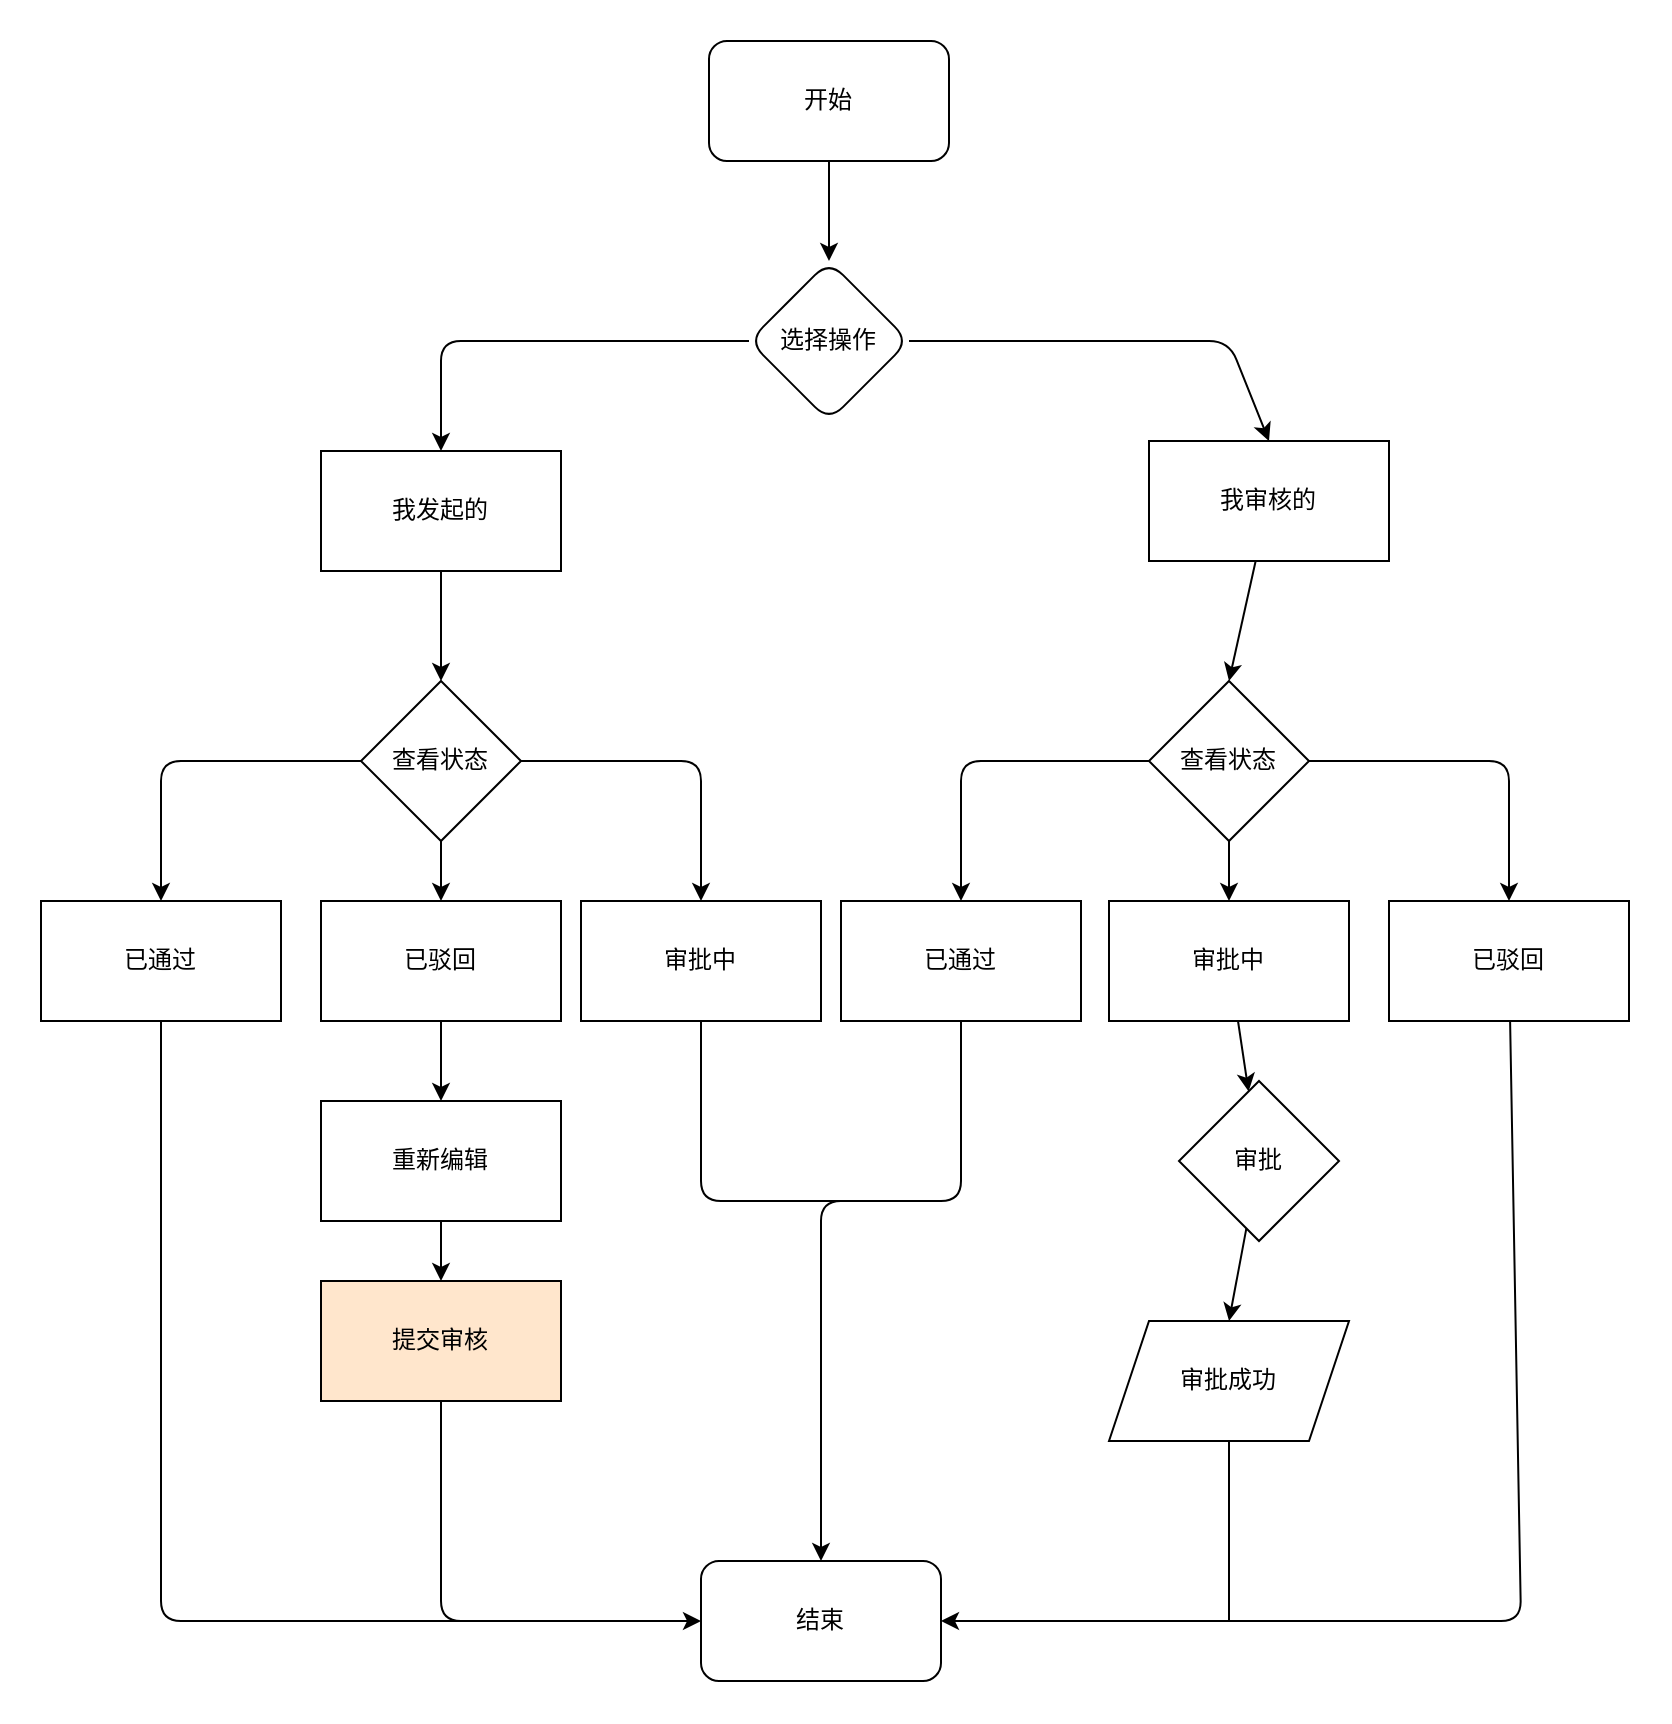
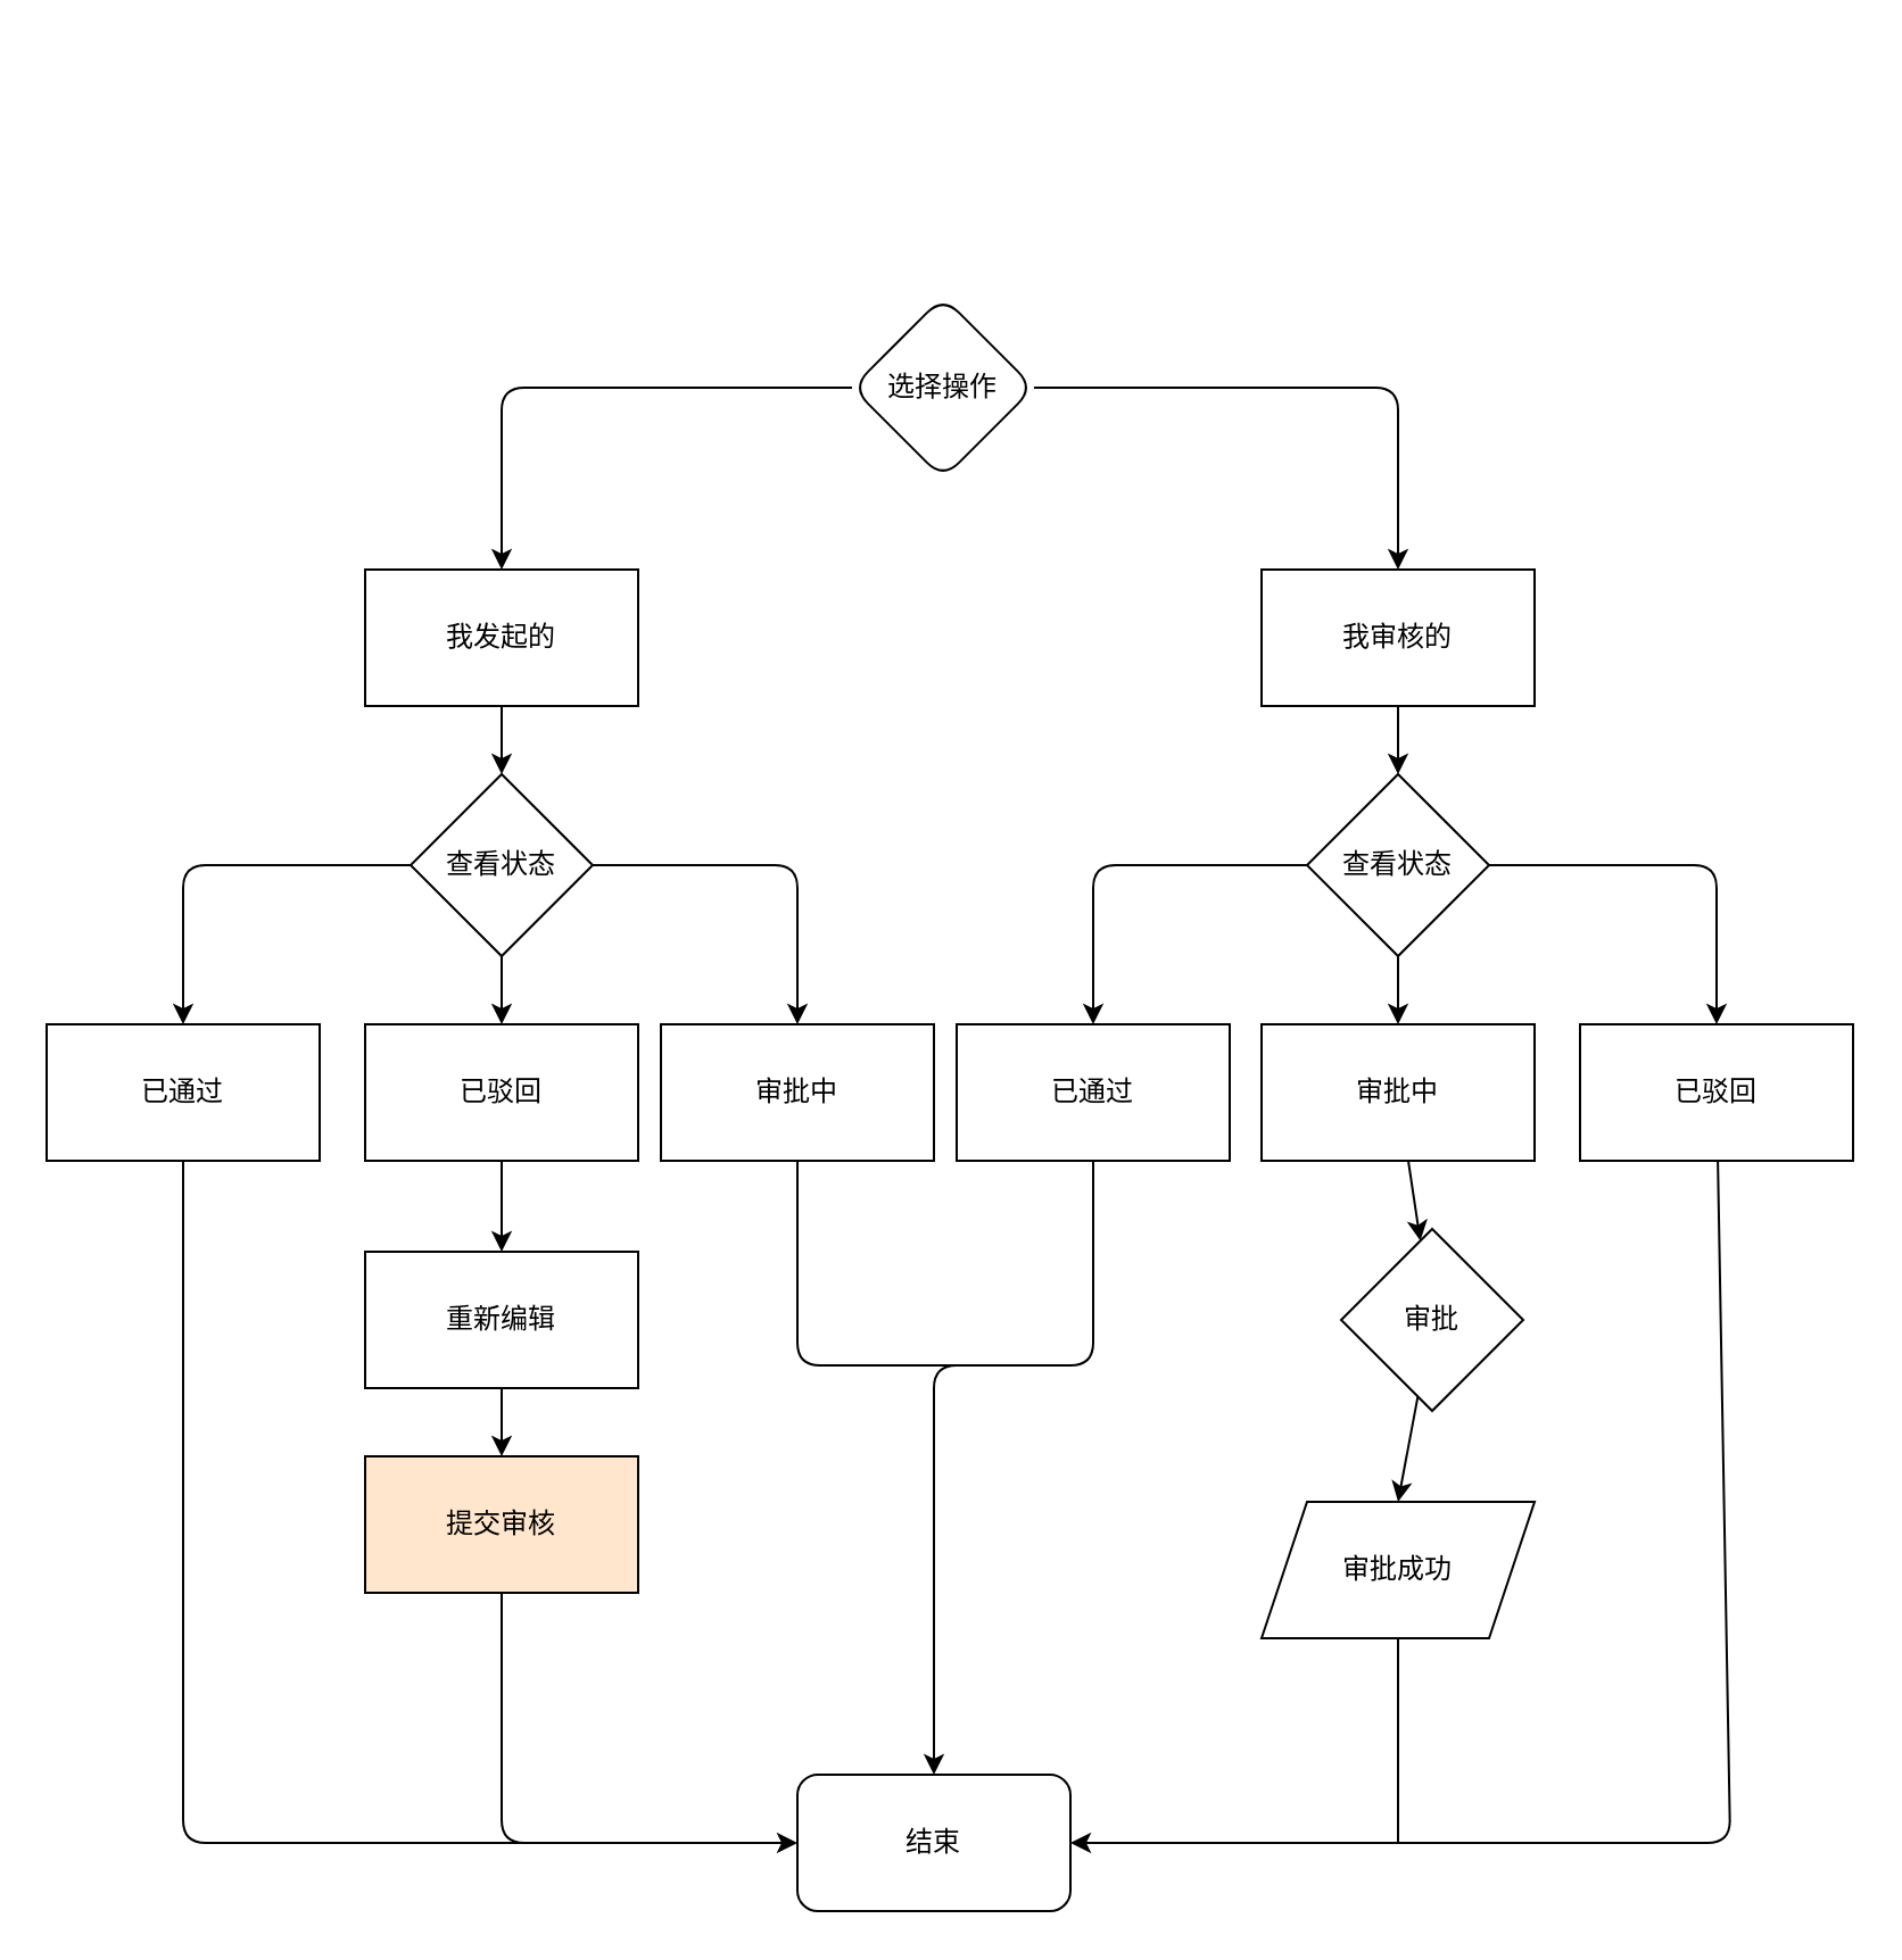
  <mxCell id="0" />
  <mxCell id="1" parent="0" />
- <mxCell id="2" value="" style="edgeStyle=none;html=1;" edge="1" parent="1" source="3" target="5"><mxGeometry relative="1" as="geometry" /></mxCell>
- <mxCell id="3" value="开始" style="rounded=1;whiteSpace=wrap;html=1;" vertex="1" parent="1"><mxGeometry x="354" y="20" width="120" height="60" as="geometry" /></mxCell>
  <mxCell id="4" style="edgeStyle=none;html=1;entryX=0.5;entryY=0;entryDx=0;entryDy=0;" edge="1" parent="1" source="5" target="7"><mxGeometry relative="1" as="geometry"><mxPoint x="260" y="250" as="targetPoint" /><Array as="points"><mxPoint x="220" y="170" /></Array></mxGeometry></mxCell>
  <mxCell id="5" value="选择操作" style="rhombus;whiteSpace=wrap;html=1;rounded=1;" vertex="1" parent="1"><mxGeometry x="374" y="130" width="80" height="80" as="geometry" /></mxCell>
  <mxCell id="6" style="edgeStyle=none;html=1;exitX=0.5;exitY=1;exitDx=0;exitDy=0;entryX=0.5;entryY=0;entryDx=0;entryDy=0;" edge="1" parent="1" source="7" target="13"><mxGeometry relative="1" as="geometry" /></mxCell>
- <mxCell id="7" value="我发起的" style="rounded=0;whiteSpace=wrap;html=1;" vertex="1" parent="1"><mxGeometry x="160" y="225" width="120" height="60" as="geometry" /></mxCell>
+ <mxCell id="7" value="我发起的" style="rounded=0;whiteSpace=wrap;html=1;" vertex="1" parent="1"><mxGeometry x="160" y="250" width="120" height="60" as="geometry" /></mxCell>
  <mxCell id="8" style="edgeStyle=none;html=1;exitX=1;exitY=0.5;exitDx=0;exitDy=0;entryX=0.5;entryY=0;entryDx=0;entryDy=0;" edge="1" parent="1" source="5" target="10"><mxGeometry relative="1" as="geometry"><mxPoint x="560" y="250" as="targetPoint" /><mxPoint x="384" y="180" as="sourcePoint" /><Array as="points"><mxPoint x="614" y="170" /></Array></mxGeometry></mxCell>
  <mxCell id="9" value="" style="edgeStyle=none;html=1;entryX=0.5;entryY=0;entryDx=0;entryDy=0;" edge="1" parent="1" source="10" target="21"><mxGeometry relative="1" as="geometry"><mxPoint x="560" y="340" as="targetPoint" /></mxGeometry></mxCell>
- <mxCell id="10" value="我审核的" style="rounded=0;whiteSpace=wrap;html=1;" vertex="1" parent="1"><mxGeometry x="574" y="220" width="120" height="60" as="geometry" /></mxCell>
+ <mxCell id="10" value="我审核的" style="rounded=0;whiteSpace=wrap;html=1;" vertex="1" parent="1"><mxGeometry x="554" y="250" width="120" height="60" as="geometry" /></mxCell>
  <mxCell id="11" style="edgeStyle=none;html=1;entryX=0.5;entryY=0;entryDx=0;entryDy=0;" edge="1" parent="1" source="13" target="18"><mxGeometry relative="1" as="geometry"><mxPoint x="90" y="450" as="targetPoint" /><Array as="points"><mxPoint x="80" y="380" /></Array></mxGeometry></mxCell>
  <mxCell id="12" value="" style="edgeStyle=none;html=1;" edge="1" parent="1" source="13" target="15"><mxGeometry relative="1" as="geometry" /></mxCell>
  <mxCell id="13" value="查看状态" style="rhombus;whiteSpace=wrap;html=1;" vertex="1" parent="1"><mxGeometry x="180" y="340" width="80" height="80" as="geometry" /></mxCell>
  <mxCell id="14" value="" style="edgeStyle=none;html=1;" edge="1" parent="1" source="15" target="30"><mxGeometry relative="1" as="geometry" /></mxCell>
  <mxCell id="15" value="已驳回" style="whiteSpace=wrap;html=1;" vertex="1" parent="1"><mxGeometry x="160" y="450" width="120" height="60" as="geometry" /></mxCell>
  <mxCell id="16" style="edgeStyle=none;html=1;exitX=1;exitY=0.5;exitDx=0;exitDy=0;" edge="1" parent="1" source="13" target="17"><mxGeometry relative="1" as="geometry"><mxPoint x="360" y="450" as="targetPoint" /><mxPoint x="190" y="390" as="sourcePoint" /><Array as="points"><mxPoint x="350" y="380" /></Array></mxGeometry></mxCell>
  <mxCell id="17" value="审批中" style="rounded=0;whiteSpace=wrap;html=1;" vertex="1" parent="1"><mxGeometry x="290" y="450" width="120" height="60" as="geometry" /></mxCell>
  <mxCell id="18" value="已通过" style="rounded=0;whiteSpace=wrap;html=1;" vertex="1" parent="1"><mxGeometry x="20" y="450" width="120" height="60" as="geometry" /></mxCell>
  <mxCell id="19" style="edgeStyle=none;html=1;entryX=0.5;entryY=0;entryDx=0;entryDy=0;" edge="1" parent="1" source="21" target="28"><mxGeometry relative="1" as="geometry"><mxPoint x="484" y="450" as="targetPoint" /><Array as="points"><mxPoint x="480" y="380" /></Array></mxGeometry></mxCell>
  <mxCell id="20" value="" style="edgeStyle=none;html=1;" edge="1" parent="1" source="21" target="23"><mxGeometry relative="1" as="geometry" /></mxCell>
  <mxCell id="21" value="查看状态" style="rhombus;whiteSpace=wrap;html=1;" vertex="1" parent="1"><mxGeometry x="574" y="340" width="80" height="80" as="geometry" /></mxCell>
  <mxCell id="22" value="" style="edgeStyle=none;html=1;" edge="1" parent="1" source="23" target="35"><mxGeometry relative="1" as="geometry" /></mxCell>
  <mxCell id="23" value="审批中" style="whiteSpace=wrap;html=1;" vertex="1" parent="1"><mxGeometry x="554" y="450" width="120" height="60" as="geometry" /></mxCell>
  <mxCell id="24" style="edgeStyle=none;html=1;exitX=1;exitY=0.5;exitDx=0;exitDy=0;" edge="1" parent="1" source="21" target="26"><mxGeometry relative="1" as="geometry"><mxPoint x="754" y="450" as="targetPoint" /><mxPoint x="584" y="390" as="sourcePoint" /><Array as="points"><mxPoint x="754" y="380" /></Array></mxGeometry></mxCell>
  <mxCell id="25" style="edgeStyle=none;html=1;entryX=1;entryY=0.5;entryDx=0;entryDy=0;" edge="1" parent="1" source="26" target="33"><mxGeometry relative="1" as="geometry"><mxPoint x="754" y="810" as="targetPoint" /><Array as="points"><mxPoint x="760" y="810" /></Array></mxGeometry></mxCell>
  <mxCell id="26" value="已驳回" style="rounded=0;whiteSpace=wrap;html=1;" vertex="1" parent="1"><mxGeometry x="694" y="450" width="120" height="60" as="geometry" /></mxCell>
  <mxCell id="27" style="edgeStyle=none;html=1;entryX=0.5;entryY=0;entryDx=0;entryDy=0;" edge="1" parent="1" source="28" target="33"><mxGeometry relative="1" as="geometry"><mxPoint x="410" y="600" as="targetPoint" /><Array as="points"><mxPoint x="480" y="600" /><mxPoint x="410" y="600" /></Array></mxGeometry></mxCell>
  <mxCell id="28" value="已通过" style="rounded=0;whiteSpace=wrap;html=1;" vertex="1" parent="1"><mxGeometry x="420" y="450" width="120" height="60" as="geometry" /></mxCell>
  <mxCell id="29" value="" style="edgeStyle=none;html=1;" edge="1" parent="1" source="30"><mxGeometry relative="1" as="geometry"><mxPoint x="220" y="640" as="targetPoint" /></mxGeometry></mxCell>
  <mxCell id="30" value="重新编辑" style="whiteSpace=wrap;html=1;" vertex="1" parent="1"><mxGeometry x="160" y="550" width="120" height="60" as="geometry" /></mxCell>
  <mxCell id="31" style="edgeStyle=none;html=1;entryX=0;entryY=0.5;entryDx=0;entryDy=0;" edge="1" parent="1" source="32" target="33"><mxGeometry relative="1" as="geometry"><mxPoint x="220" y="810" as="targetPoint" /><Array as="points"><mxPoint x="220" y="810" /></Array></mxGeometry></mxCell>
  <mxCell id="32" value="提交审核" style="rounded=0;whiteSpace=wrap;html=1;fillColor=#ffe6cc;" vertex="1" parent="1"><mxGeometry x="160" y="640" width="120" height="60" as="geometry" /></mxCell>
  <mxCell id="33" value="结束" style="rounded=1;whiteSpace=wrap;html=1;" vertex="1" parent="1"><mxGeometry x="350" y="780" width="120" height="60" as="geometry" /></mxCell>
  <mxCell id="34" value="" style="edgeStyle=none;html=1;" edge="1" parent="1" source="35"><mxGeometry relative="1" as="geometry"><mxPoint x="614" y="660" as="targetPoint" /></mxGeometry></mxCell>
  <mxCell id="35" value="审批" style="rhombus;whiteSpace=wrap;html=1;" vertex="1" parent="1"><mxGeometry x="589" y="540" width="80" height="80" as="geometry" /></mxCell>
  <mxCell id="36" value="审批成功" style="shape=parallelogram;perimeter=parallelogramPerimeter;whiteSpace=wrap;html=1;fixedSize=1;" vertex="1" parent="1"><mxGeometry x="554" y="660" width="120" height="60" as="geometry" /></mxCell>
  <mxCell id="37" value="" style="endArrow=none;html=1;entryX=0.5;entryY=1;entryDx=0;entryDy=0;" edge="1" parent="1" target="36"><mxGeometry width="50" height="50" relative="1" as="geometry"><mxPoint x="614" y="810" as="sourcePoint" /><mxPoint x="840" y="400" as="targetPoint" /></mxGeometry></mxCell>
  <mxCell id="38" value="" style="endArrow=none;html=1;entryX=0.5;entryY=1;entryDx=0;entryDy=0;" edge="1" parent="1" target="17"><mxGeometry width="50" height="50" relative="1" as="geometry"><mxPoint x="420" y="600" as="sourcePoint" /><mxPoint x="370" y="520" as="targetPoint" /><Array as="points"><mxPoint x="350" y="600" /></Array></mxGeometry></mxCell>
  <mxCell id="39" value="" style="endArrow=none;html=1;entryX=0.5;entryY=1;entryDx=0;entryDy=0;" edge="1" parent="1" target="18"><mxGeometry width="50" height="50" relative="1" as="geometry"><mxPoint x="230" y="810" as="sourcePoint" /><mxPoint x="400" y="630" as="targetPoint" /><Array as="points"><mxPoint x="80" y="810" /></Array></mxGeometry></mxCell>
